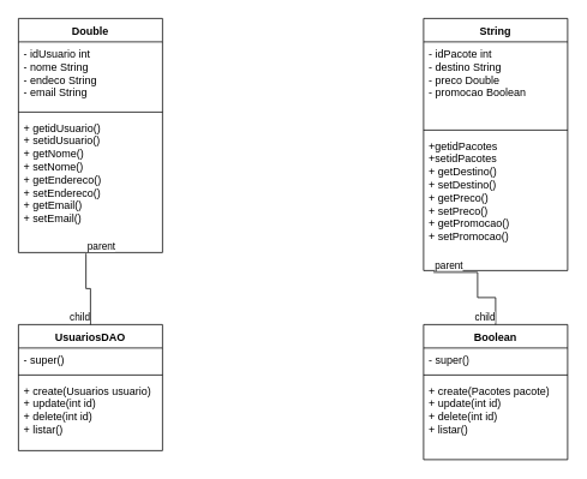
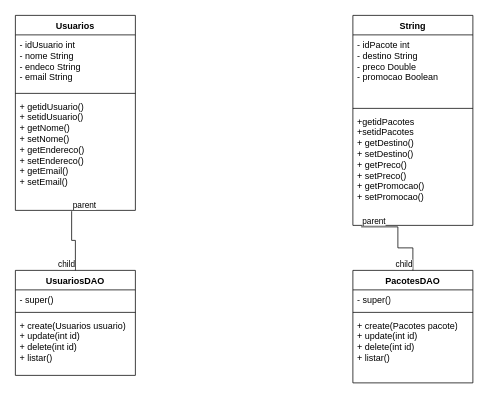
  <mxCell id="0" />
  <mxCell id="1" parent="0" />
- <mxCell id="2" value="Double" style="swimlane;fontStyle=1;align=center;verticalAlign=top;childLayout=stackLayout;horizontal=1;startSize=26;horizontalStack=0;resizeParent=1;resizeParentMax=0;resizeLast=0;collapsible=1;marginBottom=0;whiteSpace=wrap;html=1;" parent="1" vertex="1"><mxGeometry x="20" y="20" width="160" height="260" as="geometry" /></mxCell>
+ <mxCell id="2" value="Usuarios" style="swimlane;fontStyle=1;align=center;verticalAlign=top;childLayout=stackLayout;horizontal=1;startSize=26;horizontalStack=0;resizeParent=1;resizeParentMax=0;resizeLast=0;collapsible=1;marginBottom=0;whiteSpace=wrap;html=1;" parent="1" vertex="1"><mxGeometry x="20" y="20" width="160" height="260" as="geometry" /></mxCell>
  <mxCell id="3" value="- idUsuario int&lt;br&gt;- nome String&lt;br&gt;- endeco String&lt;br&gt;- email String" style="text;strokeColor=none;fillColor=none;align=left;verticalAlign=top;spacingLeft=4;spacingRight=4;overflow=hidden;rotatable=0;points=[[0,0.5],[1,0.5]];portConstraint=eastwest;whiteSpace=wrap;html=1;" parent="2" vertex="1"><mxGeometry y="26" width="160" height="74" as="geometry" /></mxCell>
  <mxCell id="4" value="" style="line;strokeWidth=1;fillColor=none;align=left;verticalAlign=middle;spacingTop=-1;spacingLeft=3;spacingRight=3;rotatable=0;labelPosition=right;points=[];portConstraint=eastwest;strokeColor=inherit;" parent="2" vertex="1"><mxGeometry y="100" width="160" height="8" as="geometry" /></mxCell>
  <mxCell id="5" value="+ getidUsuario()&lt;br&gt;+ setidUsuario()&lt;br&gt;+ getNome()&lt;br&gt;+ setNome()&lt;br&gt;+ getEndereco()&lt;br&gt;+ setEndereco()&lt;br&gt;+ getEmail()&lt;br&gt;+ setEmail()" style="text;strokeColor=none;fillColor=none;align=left;verticalAlign=top;spacingLeft=4;spacingRight=4;overflow=hidden;rotatable=0;points=[[0,0.5],[1,0.5]];portConstraint=eastwest;whiteSpace=wrap;html=1;" parent="2" vertex="1"><mxGeometry y="108" width="160" height="152" as="geometry" /></mxCell>
  <mxCell id="6" value="String" style="swimlane;fontStyle=1;align=center;verticalAlign=top;childLayout=stackLayout;horizontal=1;startSize=26;horizontalStack=0;resizeParent=1;resizeParentMax=0;resizeLast=0;collapsible=1;marginBottom=0;whiteSpace=wrap;html=1;" parent="1" vertex="1"><mxGeometry x="470" y="20" width="160" height="280" as="geometry" /></mxCell>
  <mxCell id="7" value="- idPacote int&lt;br&gt;- destino String&lt;br&gt;- preco Double&lt;br&gt;- promocao Boolean&lt;br&gt;&amp;nbsp;&amp;nbsp;" style="text;strokeColor=none;fillColor=none;align=left;verticalAlign=top;spacingLeft=4;spacingRight=4;overflow=hidden;rotatable=0;points=[[0,0.5],[1,0.5]];portConstraint=eastwest;whiteSpace=wrap;html=1;" parent="6" vertex="1"><mxGeometry y="26" width="160" height="94" as="geometry" /></mxCell>
  <mxCell id="8" value="" style="line;strokeWidth=1;fillColor=none;align=left;verticalAlign=middle;spacingTop=-1;spacingLeft=3;spacingRight=3;rotatable=0;labelPosition=right;points=[];portConstraint=eastwest;strokeColor=inherit;" parent="6" vertex="1"><mxGeometry y="120" width="160" height="8" as="geometry" /></mxCell>
  <mxCell id="9" value="+getidPacotes&lt;br&gt;+setidPacotes&lt;br&gt;+ getDestino()&lt;br&gt;+ setDestino()&lt;br&gt;+ getPreco()&lt;br&gt;+ setPreco()&lt;br&gt;+ getPromocao()&lt;br&gt;+ setPromocao()&amp;nbsp;" style="text;strokeColor=none;fillColor=none;align=left;verticalAlign=top;spacingLeft=4;spacingRight=4;overflow=hidden;rotatable=0;points=[[0,0.5],[1,0.5]];portConstraint=eastwest;whiteSpace=wrap;html=1;" parent="6" vertex="1"><mxGeometry y="128" width="160" height="152" as="geometry" /></mxCell>
  <mxCell id="10" value="UsuariosDAO" style="swimlane;fontStyle=1;align=center;verticalAlign=top;childLayout=stackLayout;horizontal=1;startSize=26;horizontalStack=0;resizeParent=1;resizeParentMax=0;resizeLast=0;collapsible=1;marginBottom=0;whiteSpace=wrap;html=1;" parent="1" vertex="1"><mxGeometry x="20" y="360" width="160" height="140" as="geometry" /></mxCell>
  <mxCell id="11" value="- super()&lt;br&gt;" style="text;strokeColor=none;fillColor=none;align=left;verticalAlign=top;spacingLeft=4;spacingRight=4;overflow=hidden;rotatable=0;points=[[0,0.5],[1,0.5]];portConstraint=eastwest;whiteSpace=wrap;html=1;" parent="10" vertex="1"><mxGeometry y="26" width="160" height="26" as="geometry" /></mxCell>
  <mxCell id="12" value="" style="line;strokeWidth=1;fillColor=none;align=left;verticalAlign=middle;spacingTop=-1;spacingLeft=3;spacingRight=3;rotatable=0;labelPosition=right;points=[];portConstraint=eastwest;strokeColor=inherit;" parent="10" vertex="1"><mxGeometry y="52" width="160" height="8" as="geometry" /></mxCell>
  <mxCell id="13" value="+ create(Usuarios usuario)&lt;br style=&quot;border-color: var(--border-color);&quot;&gt;+ update(int id)&lt;br style=&quot;border-color: var(--border-color);&quot;&gt;+ delete(int id)&lt;br style=&quot;border-color: var(--border-color);&quot;&gt;+ listar()" style="text;strokeColor=none;fillColor=none;align=left;verticalAlign=top;spacingLeft=4;spacingRight=4;overflow=hidden;rotatable=0;points=[[0,0.5],[1,0.5]];portConstraint=eastwest;whiteSpace=wrap;html=1;" parent="10" vertex="1"><mxGeometry y="60" width="160" height="80" as="geometry" /></mxCell>
- <mxCell id="14" value="Boolean" style="swimlane;fontStyle=1;align=center;verticalAlign=top;childLayout=stackLayout;horizontal=1;startSize=26;horizontalStack=0;resizeParent=1;resizeParentMax=0;resizeLast=0;collapsible=1;marginBottom=0;whiteSpace=wrap;html=1;" parent="1" vertex="1"><mxGeometry x="470" y="360" width="160" height="150" as="geometry" /></mxCell>
+ <mxCell id="14" value="PacotesDAO" style="swimlane;fontStyle=1;align=center;verticalAlign=top;childLayout=stackLayout;horizontal=1;startSize=26;horizontalStack=0;resizeParent=1;resizeParentMax=0;resizeLast=0;collapsible=1;marginBottom=0;whiteSpace=wrap;html=1;" parent="1" vertex="1"><mxGeometry x="470" y="360" width="160" height="150" as="geometry" /></mxCell>
  <mxCell id="15" value="- super()" style="text;strokeColor=none;fillColor=none;align=left;verticalAlign=top;spacingLeft=4;spacingRight=4;overflow=hidden;rotatable=0;points=[[0,0.5],[1,0.5]];portConstraint=eastwest;whiteSpace=wrap;html=1;" parent="14" vertex="1"><mxGeometry y="26" width="160" height="26" as="geometry" /></mxCell>
  <mxCell id="16" value="" style="line;strokeWidth=1;fillColor=none;align=left;verticalAlign=middle;spacingTop=-1;spacingLeft=3;spacingRight=3;rotatable=0;labelPosition=right;points=[];portConstraint=eastwest;strokeColor=inherit;" parent="14" vertex="1"><mxGeometry y="52" width="160" height="8" as="geometry" /></mxCell>
  <mxCell id="17" value="+ create(Pacotes pacote)&lt;br&gt;+ update(int id)&lt;br&gt;+ delete(int id)&lt;br&gt;+ listar()" style="text;strokeColor=none;fillColor=none;align=left;verticalAlign=top;spacingLeft=4;spacingRight=4;overflow=hidden;rotatable=0;points=[[0,0.5],[1,0.5]];portConstraint=eastwest;whiteSpace=wrap;html=1;" parent="14" vertex="1"><mxGeometry y="60" width="160" height="90" as="geometry" /></mxCell>
  <mxCell id="18" value="" style="endArrow=none;html=1;edgeStyle=orthogonalEdgeStyle;rounded=0;exitX=0.469;exitY=1.007;exitDx=0;exitDy=0;exitPerimeter=0;" parent="1" source="5" target="10" edge="1"><mxGeometry relative="1" as="geometry"><mxPoint x="390" y="200" as="sourcePoint" /><mxPoint x="550" y="200" as="targetPoint" /><Array as="points"><mxPoint x="95" y="320" /><mxPoint x="100" y="320" /></Array></mxGeometry></mxCell>
  <mxCell id="19" value="parent" style="edgeLabel;resizable=0;html=1;align=left;verticalAlign=bottom;" parent="18" connectable="0" vertex="1"><mxGeometry x="-1" relative="1" as="geometry" /></mxCell>
  <mxCell id="20" value="child" style="edgeLabel;resizable=0;html=1;align=right;verticalAlign=bottom;" parent="18" connectable="0" vertex="1"><mxGeometry x="1" relative="1" as="geometry" /></mxCell>
  <mxCell id="21" value="" style="endArrow=none;html=1;edgeStyle=orthogonalEdgeStyle;rounded=0;exitX=0.069;exitY=1.013;exitDx=0;exitDy=0;exitPerimeter=0;" parent="1" source="9" target="14" edge="1"><mxGeometry relative="1" as="geometry"><mxPoint x="390" y="200" as="sourcePoint" /><mxPoint x="550" y="200" as="targetPoint" /><Array as="points"><mxPoint x="530" y="302" /><mxPoint x="530" y="330" /><mxPoint x="550" y="330" /></Array></mxGeometry></mxCell>
  <mxCell id="22" value="parent" style="edgeLabel;resizable=0;html=1;align=left;verticalAlign=bottom;" parent="21" connectable="0" vertex="1"><mxGeometry x="-1" relative="1" as="geometry" /></mxCell>
  <mxCell id="23" value="child" style="edgeLabel;resizable=0;html=1;align=right;verticalAlign=bottom;" parent="21" connectable="0" vertex="1"><mxGeometry x="1" relative="1" as="geometry" /></mxCell>
